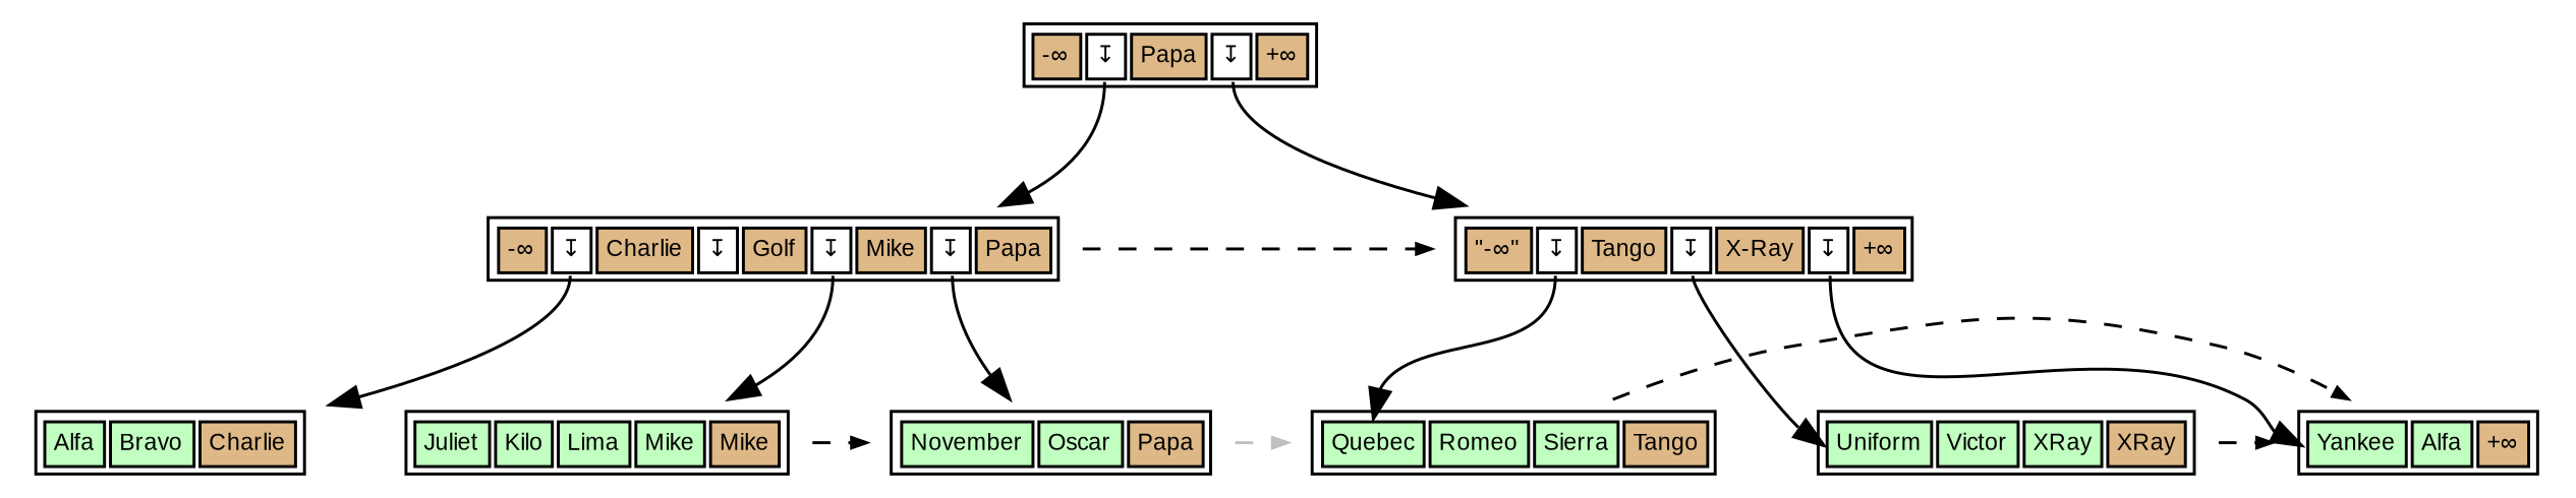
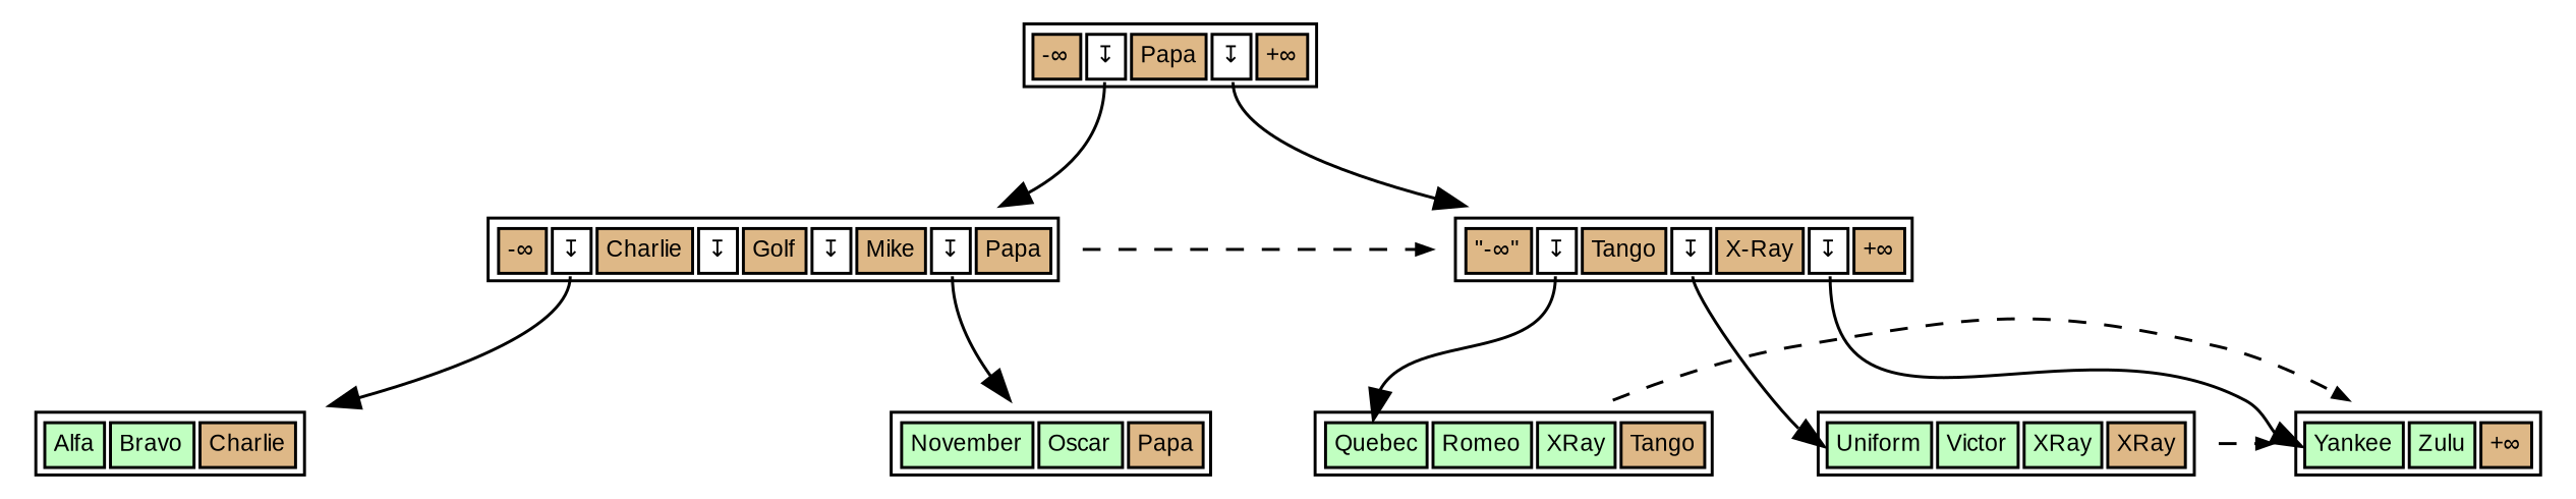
  digraph {
    fontname="Liberation Sans"
    node [fontname="Liberation Sans" fontsize=8 shape=none]
    edge [fontname="Liberation Sans"]
    n1 [height=.1 label=<<table>                     <tr>                         <td bgcolor='burlywood' port="s0">-&infin;</td>                         <td bgcolor='white' port="d0">&#8615;</td>                         <td bgcolor='burlywood' port="s1">Papa</td>                         <td bgcolor='white' port="d1">&#8615;</td>                         <td bgcolor='burlywood' port="hk">+&infin;</td>                     </tr>                 </table>                >]
    n2 [height=.1 label=<<table>                     <tr>                         <td bgcolor='burlywood' port="s0">-&infin;</td>                         <td bgcolor='white' port="d0">&#8615;</td>                         <td bgcolor='burlywood' port="s1">Charlie</td>                         <td bgcolor='white' port="d1">&#8615;</td>                         <td bgcolor='burlywood' port="s2">Golf</td>                         <td bgcolor='white' port="d2">&#8615;</td>                         <td bgcolor='burlywood' port="s3">Mike</td>                         <td bgcolor='white' port="d3">&#8615;</td>                         <td bgcolor='burlywood' port="hk">Papa</td>                     </tr>                 </table>                >]
    n3 [height=.1 label=<<table>                     <tr>                         <td bgcolor='burlywood' port="s0">&quot;-&infin;&quot;</td>                         <td bgcolor='white' port="d0">&#8615;</td>                         <td bgcolor='burlywood' port="s1">Tango</td>                         <td bgcolor='white' port="d1">&#8615;</td>                         <td bgcolor='burlywood' port="s2">X-Ray</td>                         <td bgcolor='white' port="d2">&#8615;</td>                         <td bgcolor='burlywood' port="hk">+&infin;</td>                     </tr>                 </table>                >]
    n4 [height=.1 label=<<table>                     <tr>                         <td bgcolor='darkseagreen1' port="t0">November</td>                         <td bgcolor='darkseagreen1' port="t1">Oscar</td>                         <td bgcolor='burlywood' port="hk">Papa</td>                     </tr>                 </table>                >]
    n5 [height=.1 label=<<table>                     <tr>                         <td bgcolor='darkseagreen1' port="t0">Alfa</td>                         <td bgcolor='darkseagreen1' port="t1">Bravo</td>                         <td bgcolor='burlywood' port="hk">Charlie</td>                     </tr>                 </table>                >]
-   n6 [height=.1 label=<<table>                     <tr>                         <td bgcolor='darkseagreen1' port="t0">Juliet</td>                         <td bgcolor='darkseagreen1' port="t1">Kilo</td>                         <td bgcolor='darkseagreen1' port="t2">Lima</td>                         <td bgcolor='darkseagreen1' port="t3">Mike</td>                         <td bgcolor='burlywood' port="hk">Mike</td>                     </tr>                 </table>                >]
-   n7 [height=.1 label=<<table>                     <tr>                         <td bgcolor='darkseagreen1' port="t0">Quebec</td>                         <td bgcolor='darkseagreen1' port="t1">Romeo</td>                         <td bgcolor='darkseagreen1' port="t2">Sierra</td>                         <td bgcolor='burlywood' port="hk">Tango</td>                     </tr>                 </table>                >]
+   n7 [height=.1 label=<<table>                     <tr>                         <td bgcolor='darkseagreen1' port="t0">Quebec</td>                         <td bgcolor='darkseagreen1' port="t1">Romeo</td>                         <td bgcolor='darkseagreen1' port="t2">XRay</td>                         <td bgcolor='burlywood' port="hk">Tango</td>                     </tr>                 </table>                >]
    n8 [height=.1 label=<<table>                     <tr>                         <td bgcolor='darkseagreen1' port="t0">Uniform</td>                         <td bgcolor='darkseagreen1' port="t1">Victor</td>                         <td bgcolor='darkseagreen1' port="t2">XRay</td>                         <td bgcolor='burlywood' port="hk">XRay</td>                     </tr>                 </table>                >]
-   n9 [height=.1 label=<<table>                     <tr>                         <td bgcolor='darkseagreen1' port="t0">Yankee</td>                         <td bgcolor='darkseagreen1' port="t1">Alfa</td>                         <td bgcolor='burlywood' port="hk">+&infin;</td>                     </tr>                 </table>                >]
+   n9 [height=.1 label=<<table>                     <tr>                         <td bgcolor='darkseagreen1' port="t0">Yankee</td>                         <td bgcolor='darkseagreen1' port="t1">Zulu</td>                         <td bgcolor='burlywood' port="hk">+&infin;</td>                     </tr>                 </table>                >]
    n1 -> n2 [tailport=d0]
    n1 -> n3 [tailport=d1]
    n1 -> n4 [headport=hk style=invis tailport=s1]
    n2 -> n3 [arrowsize=0.5 color=black constraint=false style=dashed]
    n2 -> n4 [tailport=d3]
    n2 -> n4 [headport=hk style=invis tailport=hk]
    n2 -> n5 [tailport=d0]
-   n2 -> n6 [tailport=d2]
    n3 -> n7 [headport=t0 tailport=d0]
    n3 -> n8 [headport=t0 tailport=d1]
    n3 -> n9 [headport=t0 tailport=d2]
-   n4 -> n7 [arrowsize=0.5 color=gray constraint=false style=dashed]
-   n6 -> n4 [arrowsize=0.5 color=black constraint=false style=dashed]
    n7 -> n9 [arrowsize=0.5 color=black constraint=false style=dashed]
    n8 -> n9 [arrowsize=0.5 color=black constraint=false style=dashed]
  }
